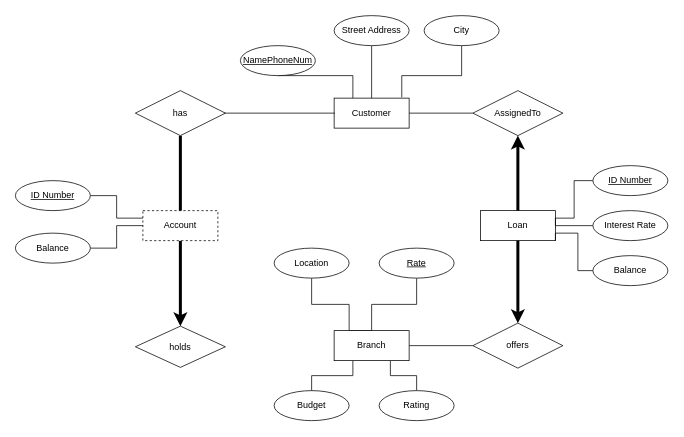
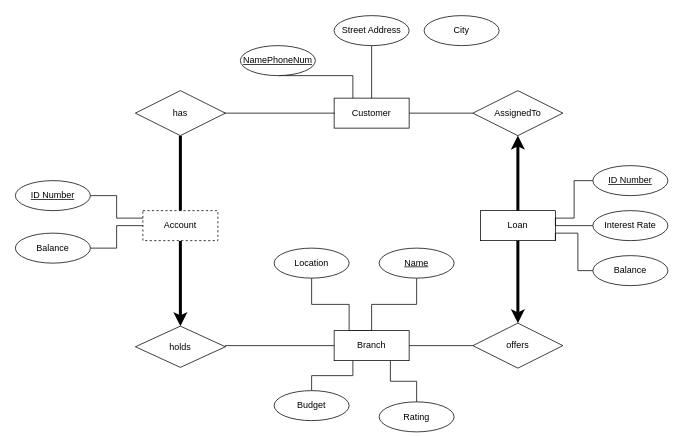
  <mxCell id="0" />
  <mxCell id="1" parent="0" />
  <mxCell id="2" style="edgeStyle=orthogonalEdgeStyle;rounded=0;orthogonalLoop=1;jettySize=auto;html=1;exitX=0.5;exitY=0;exitDx=0;exitDy=0;endArrow=none;endFill=0;" edge="1" parent="1" source="7" target="8"><mxGeometry relative="1" as="geometry"><Array as="points"><mxPoint x="465" y="440" /><mxPoint x="465" y="405" /><mxPoint x="415" y="405" /></Array></mxGeometry></mxCell>
  <mxCell id="3" value="" style="edgeStyle=orthogonalEdgeStyle;rounded=0;orthogonalLoop=1;jettySize=auto;html=1;endArrow=none;endFill=0;" edge="1" parent="1" source="7" target="9"><mxGeometry relative="1" as="geometry" /></mxCell>
  <mxCell id="4" style="edgeStyle=orthogonalEdgeStyle;rounded=0;orthogonalLoop=1;jettySize=auto;html=1;exitX=0.25;exitY=1;exitDx=0;exitDy=0;entryX=0.5;entryY=0;entryDx=0;entryDy=0;endArrow=none;endFill=0;" edge="1" parent="1" source="7" target="10"><mxGeometry relative="1" as="geometry" /></mxCell>
  <mxCell id="5" style="edgeStyle=orthogonalEdgeStyle;rounded=0;orthogonalLoop=1;jettySize=auto;html=1;exitX=0.75;exitY=1;exitDx=0;exitDy=0;entryX=0.5;entryY=0;entryDx=0;entryDy=0;endArrow=none;endFill=0;" edge="1" parent="1" source="7" target="11"><mxGeometry relative="1" as="geometry" /></mxCell>
  <mxCell id="6" style="edgeStyle=orthogonalEdgeStyle;rounded=0;orthogonalLoop=1;jettySize=auto;html=1;exitX=1;exitY=0.5;exitDx=0;exitDy=0;startArrow=none;startFill=0;endArrow=none;endFill=0;strokeWidth=1;" edge="1" parent="1" source="7" target="38"><mxGeometry relative="1" as="geometry" /></mxCell>
  <mxCell id="7" value="Branch" style="whiteSpace=wrap;html=1;align=center;" vertex="1" parent="1"><mxGeometry x="445" y="440" width="100" height="40" as="geometry" /></mxCell>
  <mxCell id="8" value="Location" style="ellipse;whiteSpace=wrap;html=1;align=center;" vertex="1" parent="1"><mxGeometry x="365" y="330" width="100" height="40" as="geometry" /></mxCell>
- <mxCell id="9" value="&lt;u&gt;Rate&lt;/u&gt;" style="ellipse;whiteSpace=wrap;html=1;align=center;" vertex="1" parent="1"><mxGeometry x="505" y="330" width="100" height="40" as="geometry" /></mxCell>
+ <mxCell id="9" value="&lt;u&gt;Name&lt;/u&gt;" style="ellipse;whiteSpace=wrap;html=1;align=center;" vertex="1" parent="1"><mxGeometry x="505" y="330" width="100" height="40" as="geometry" /></mxCell>
  <mxCell id="10" value="Budget" style="ellipse;whiteSpace=wrap;html=1;align=center;" vertex="1" parent="1"><mxGeometry x="365" y="520" width="100" height="40" as="geometry" /></mxCell>
- <mxCell id="11" value="Rating" style="ellipse;whiteSpace=wrap;html=1;align=center;" vertex="1" parent="1"><mxGeometry x="505" y="520" width="100" height="40" as="geometry" /></mxCell>
+ <mxCell id="11" value="Rating" style="ellipse;whiteSpace=wrap;html=1;align=center;" vertex="1" parent="1"><mxGeometry x="505" y="535" width="100" height="40" as="geometry" /></mxCell>
  <mxCell id="12" style="edgeStyle=orthogonalEdgeStyle;rounded=0;orthogonalLoop=1;jettySize=auto;html=1;startArrow=none;startFill=0;endArrow=none;endFill=0;strokeWidth=1;" edge="1" parent="1" source="13" target="40"><mxGeometry relative="1" as="geometry" /></mxCell>
  <mxCell id="13" value="Customer" style="whiteSpace=wrap;html=1;align=center;" vertex="1" parent="1"><mxGeometry x="445" y="130" width="100" height="40" as="geometry" /></mxCell>
  <mxCell id="14" style="edgeStyle=orthogonalEdgeStyle;rounded=0;orthogonalLoop=1;jettySize=auto;html=1;exitX=0.5;exitY=1;exitDx=0;exitDy=0;entryX=0.25;entryY=0;entryDx=0;entryDy=0;endArrow=none;endFill=0;" edge="1" parent="1" source="15" target="13"><mxGeometry relative="1" as="geometry"><Array as="points"><mxPoint x="375" y="100" /><mxPoint x="470" y="100" /></Array></mxGeometry></mxCell>
  <mxCell id="15" value="NamePhoneNum" style="ellipse;whiteSpace=wrap;html=1;align=center;fontStyle=4" vertex="1" parent="1"><mxGeometry x="320" y="60" width="100" height="40" as="geometry" /></mxCell>
  <mxCell id="16" style="edgeStyle=orthogonalEdgeStyle;rounded=0;orthogonalLoop=1;jettySize=auto;html=1;exitX=0.5;exitY=1;exitDx=0;exitDy=0;entryX=0.5;entryY=0;entryDx=0;entryDy=0;endArrow=none;endFill=0;" edge="1" parent="1" source="17" target="13"><mxGeometry relative="1" as="geometry" /></mxCell>
  <mxCell id="17" value="Street Address" style="ellipse;whiteSpace=wrap;html=1;align=center;" vertex="1" parent="1"><mxGeometry x="445" y="20" width="100" height="40" as="geometry" /></mxCell>
- <mxCell id="18" style="edgeStyle=orthogonalEdgeStyle;rounded=0;orthogonalLoop=1;jettySize=auto;html=1;exitX=0.5;exitY=1;exitDx=0;exitDy=0;entryX=0.902;entryY=-0.027;entryDx=0;entryDy=0;entryPerimeter=0;endArrow=none;endFill=0;" edge="1" parent="1" source="19" target="13"><mxGeometry relative="1" as="geometry"><Array as="points"><mxPoint x="615" y="100" /><mxPoint x="535" y="100" /></Array></mxGeometry></mxCell>
  <mxCell id="19" value="City" style="ellipse;whiteSpace=wrap;html=1;align=center;" vertex="1" parent="1"><mxGeometry x="565" y="20" width="100" height="40" as="geometry" /></mxCell>
  <mxCell id="20" style="edgeStyle=orthogonalEdgeStyle;rounded=0;orthogonalLoop=1;jettySize=auto;html=1;exitX=0.5;exitY=1;exitDx=0;exitDy=0;entryX=0.5;entryY=0;entryDx=0;entryDy=0;endArrow=classic;endFill=1;entryPerimeter=0;strokeWidth=4;" edge="1" parent="1" source="21" target="24"><mxGeometry relative="1" as="geometry" /></mxCell>
  <mxCell id="21" value="Account" style="whiteSpace=wrap;html=1;align=center;dashed=1;" vertex="1" parent="1"><mxGeometry x="190" y="280" width="100" height="40" as="geometry" /></mxCell>
  <mxCell id="22" value="Loan" style="whiteSpace=wrap;html=1;align=center;" vertex="1" parent="1"><mxGeometry x="640" y="280" width="100" height="40" as="geometry" /></mxCell>
+ <mxCell id="23" style="edgeStyle=orthogonalEdgeStyle;rounded=0;orthogonalLoop=1;jettySize=auto;html=1;entryX=0;entryY=0.5;entryDx=0;entryDy=0;endArrow=none;endFill=0;exitX=1;exitY=0.5;exitDx=0;exitDy=0;" edge="1" parent="1" source="24" target="7"><mxGeometry relative="1" as="geometry"><mxPoint x="270" y="430" as="sourcePoint" /><Array as="points"><mxPoint x="300" y="460" /></Array></mxGeometry></mxCell>
  <mxCell id="24" value="holds" style="shape=rhombus;perimeter=rhombusPerimeter;whiteSpace=wrap;html=1;align=center;" vertex="1" parent="1"><mxGeometry x="180" y="434" width="120" height="55" as="geometry" /></mxCell>
  <mxCell id="25" style="edgeStyle=orthogonalEdgeStyle;rounded=0;orthogonalLoop=1;jettySize=auto;html=1;entryX=0.5;entryY=0;entryDx=0;entryDy=0;endArrow=none;endFill=0;exitX=0.5;exitY=1;exitDx=0;exitDy=0;strokeWidth=4;" edge="1" parent="1" source="27" target="21"><mxGeometry relative="1" as="geometry"><mxPoint x="240" y="240" as="sourcePoint" /></mxGeometry></mxCell>
  <mxCell id="26" style="edgeStyle=orthogonalEdgeStyle;rounded=0;orthogonalLoop=1;jettySize=auto;html=1;endArrow=none;endFill=0;startArrow=none;startFill=0;strokeWidth=1;" edge="1" parent="1"><mxGeometry relative="1" as="geometry"><mxPoint x="446" y="150" as="targetPoint" /><mxPoint x="296" y="150" as="sourcePoint" /></mxGeometry></mxCell>
  <mxCell id="27" value="has" style="shape=rhombus;perimeter=rhombusPerimeter;whiteSpace=wrap;html=1;align=center;" vertex="1" parent="1"><mxGeometry x="180" y="120" width="120" height="60" as="geometry" /></mxCell>
  <mxCell id="28" style="edgeStyle=orthogonalEdgeStyle;rounded=0;orthogonalLoop=1;jettySize=auto;html=1;entryX=0;entryY=0.25;entryDx=0;entryDy=0;startArrow=none;startFill=0;endArrow=none;endFill=0;strokeWidth=1;exitX=1;exitY=0.5;exitDx=0;exitDy=0;" edge="1" parent="1" source="41" target="21"><mxGeometry relative="1" as="geometry"><mxPoint x="120" y="240" as="sourcePoint" /></mxGeometry></mxCell>
  <mxCell id="29" style="edgeStyle=orthogonalEdgeStyle;rounded=0;orthogonalLoop=1;jettySize=auto;html=1;entryX=0;entryY=0.5;entryDx=0;entryDy=0;startArrow=none;startFill=0;endArrow=none;endFill=0;strokeWidth=1;" edge="1" parent="1" source="30" target="21"><mxGeometry relative="1" as="geometry" /></mxCell>
  <mxCell id="30" value="Balance" style="ellipse;whiteSpace=wrap;html=1;align=center;" vertex="1" parent="1"><mxGeometry x="20" y="310" width="100" height="40" as="geometry" /></mxCell>
  <mxCell id="31" style="edgeStyle=orthogonalEdgeStyle;rounded=0;orthogonalLoop=1;jettySize=auto;html=1;entryX=1;entryY=0.5;entryDx=0;entryDy=0;startArrow=none;startFill=0;endArrow=none;endFill=0;strokeWidth=1;" edge="1" parent="1" target="22"><mxGeometry relative="1" as="geometry"><mxPoint x="790" y="240" as="sourcePoint" /><Array as="points"><mxPoint x="765" y="240" /><mxPoint x="765" y="290" /><mxPoint x="740" y="290" /></Array></mxGeometry></mxCell>
  <mxCell id="32" value="ID Number" style="ellipse;whiteSpace=wrap;html=1;align=center;fontStyle=4;" vertex="1" parent="1"><mxGeometry x="790" y="220" width="100" height="40" as="geometry" /></mxCell>
  <mxCell id="33" style="edgeStyle=orthogonalEdgeStyle;rounded=0;orthogonalLoop=1;jettySize=auto;html=1;entryX=1;entryY=0.5;entryDx=0;entryDy=0;startArrow=none;startFill=0;endArrow=none;endFill=0;strokeWidth=1;" edge="1" parent="1" source="34" target="22"><mxGeometry relative="1" as="geometry" /></mxCell>
  <mxCell id="34" value="Interest Rate" style="ellipse;whiteSpace=wrap;html=1;align=center;" vertex="1" parent="1"><mxGeometry x="790" y="280" width="100" height="40" as="geometry" /></mxCell>
  <mxCell id="35" style="edgeStyle=orthogonalEdgeStyle;rounded=0;orthogonalLoop=1;jettySize=auto;html=1;entryX=1;entryY=1;entryDx=0;entryDy=0;startArrow=none;startFill=0;endArrow=none;endFill=0;strokeWidth=1;" edge="1" parent="1" source="36" target="22"><mxGeometry relative="1" as="geometry"><Array as="points"><mxPoint x="770" y="360" /><mxPoint x="770" y="310" /><mxPoint x="740" y="310" /></Array></mxGeometry></mxCell>
  <mxCell id="36" value="Balance" style="ellipse;whiteSpace=wrap;html=1;align=center;" vertex="1" parent="1"><mxGeometry x="790" y="340" width="100" height="40" as="geometry" /></mxCell>
  <mxCell id="37" style="edgeStyle=orthogonalEdgeStyle;rounded=0;orthogonalLoop=1;jettySize=auto;html=1;exitX=0.5;exitY=0;exitDx=0;exitDy=0;entryX=0.5;entryY=1;entryDx=0;entryDy=0;startArrow=classic;startFill=1;endArrow=none;endFill=0;strokeWidth=4;" edge="1" parent="1" source="38" target="22"><mxGeometry relative="1" as="geometry" /></mxCell>
  <mxCell id="38" value="offers" style="shape=rhombus;perimeter=rhombusPerimeter;whiteSpace=wrap;html=1;align=center;" vertex="1" parent="1"><mxGeometry x="630" y="430" width="120" height="60" as="geometry" /></mxCell>
  <mxCell id="39" style="edgeStyle=orthogonalEdgeStyle;rounded=0;orthogonalLoop=1;jettySize=auto;html=1;entryX=0.5;entryY=0;entryDx=0;entryDy=0;startArrow=classic;startFill=1;endArrow=none;endFill=0;strokeWidth=4;exitX=0.5;exitY=1;exitDx=0;exitDy=0;" edge="1" parent="1" source="40" target="22"><mxGeometry relative="1" as="geometry"><mxPoint x="690" y="240" as="sourcePoint" /></mxGeometry></mxCell>
  <mxCell id="40" value="AssignedTo" style="shape=rhombus;perimeter=rhombusPerimeter;whiteSpace=wrap;html=1;align=center;" vertex="1" parent="1"><mxGeometry x="630" y="120" width="120" height="60" as="geometry" /></mxCell>
  <mxCell id="41" value="ID Number" style="ellipse;whiteSpace=wrap;html=1;align=center;fontStyle=4;" vertex="1" parent="1"><mxGeometry x="20" y="240" width="100" height="40" as="geometry" /></mxCell>
